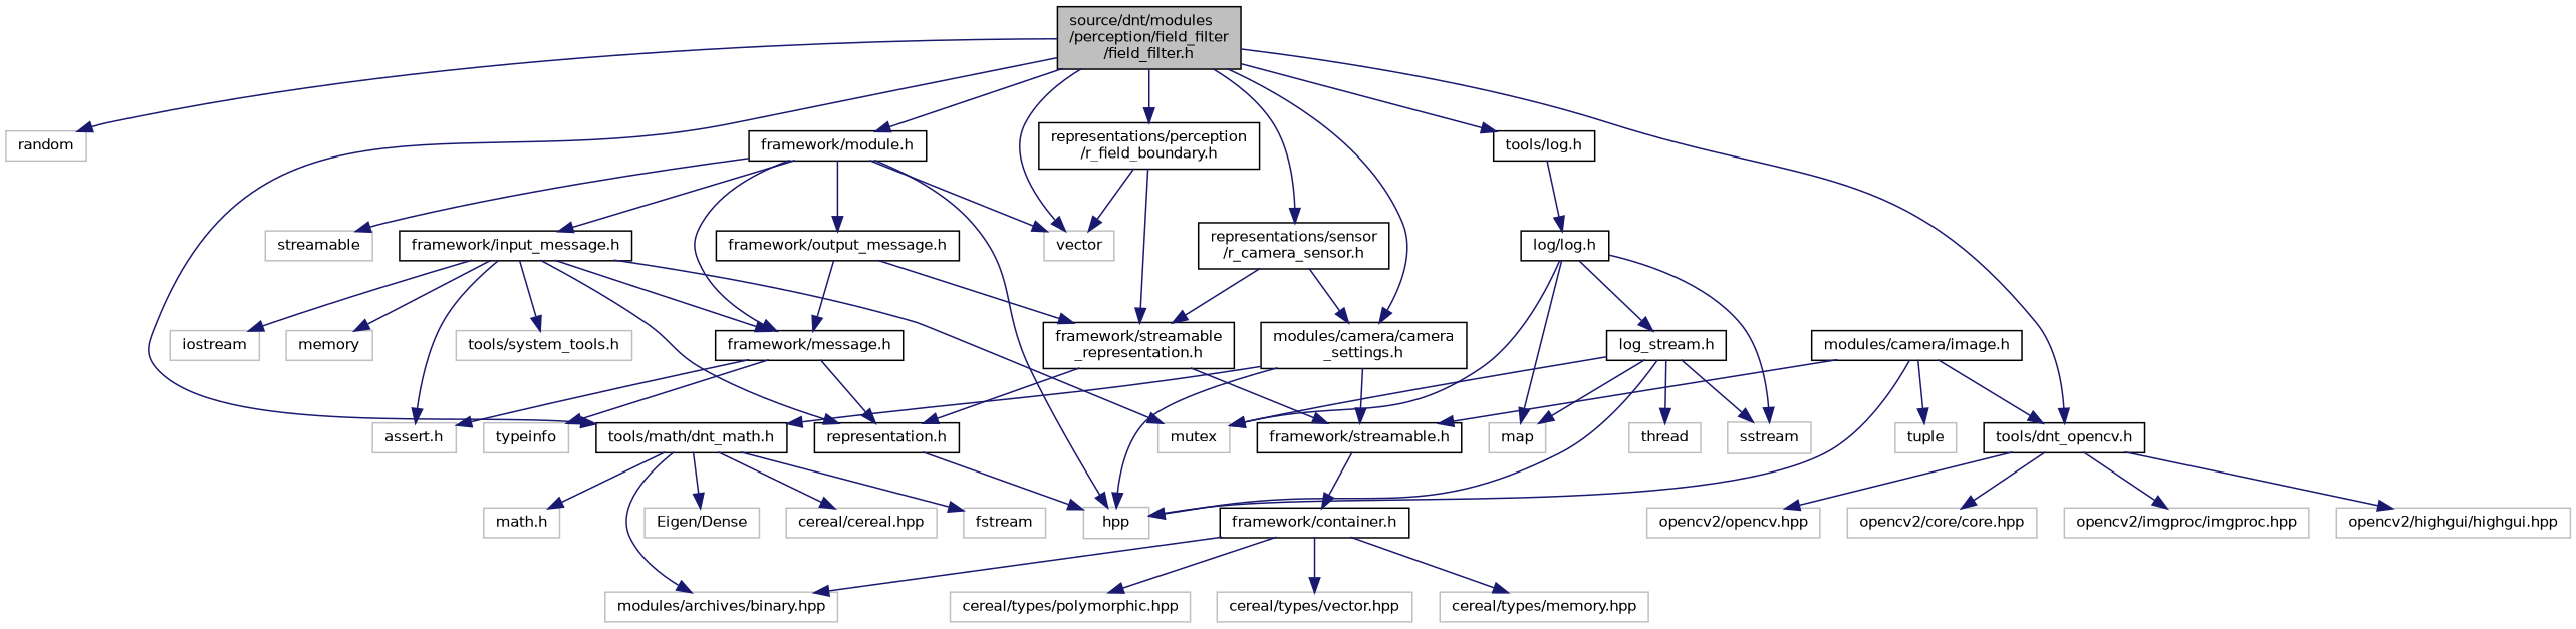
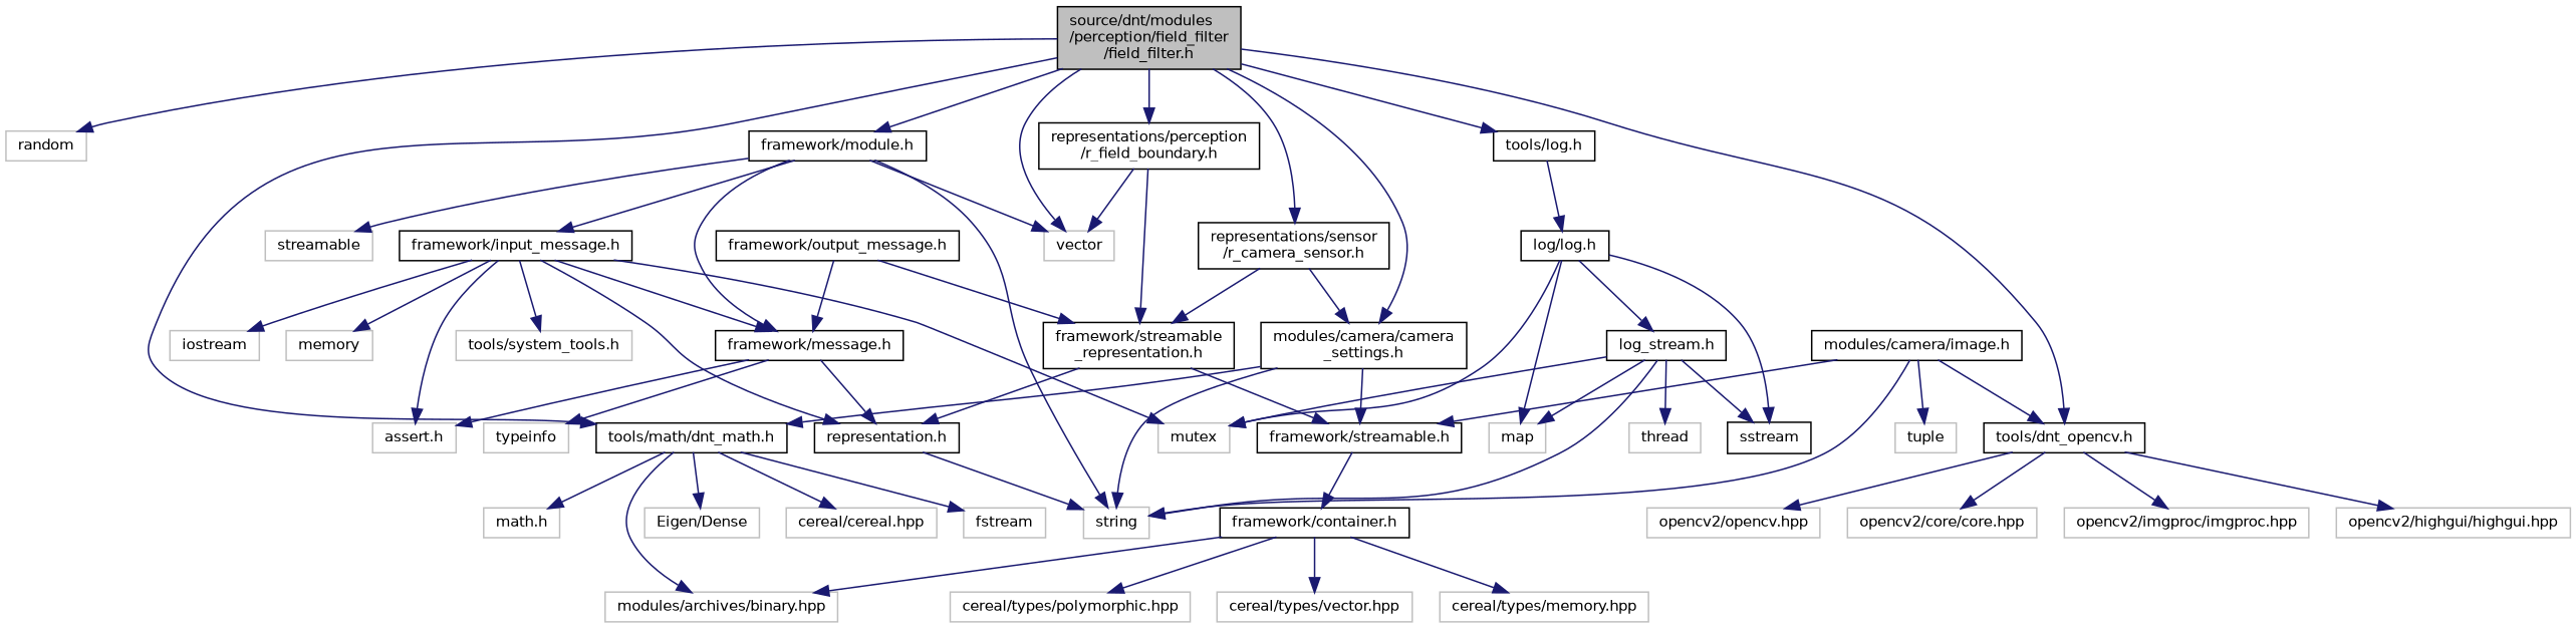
  digraph {
    node [color=grey75 fillcolor=white fontname=Helvetica fontsize=10 shape=record style=filled]
    edge [color=midnightblue fontname=Helvetica fontsize=10 labelfontname=Helvetica labelfontsize=10 style=solid]
    n1 [color=black fillcolor=grey75 fontcolor=black height=0.2 label="source/dnt/modules\l/perception/field_filter\l/field_filter.h" width=0.4]
    n2 [height=0.2 label=random width=0.4]
    n3 [height=0.2 label=vector width=0.4]
    n4 [color=black height=0.2 label="framework/module.h" width=0.4]
    n5 [color=black height=0.2 label="modules/camera/camera\l_settings.h" width=0.4]
    n6 [color=black height=0.2 label="tools/math/dnt_math.h" width=0.4]
    n7 [color=black height=0.2 label="representations/perception\l/r_field_boundary.h" width=0.4]
    n8 [color=black height=0.2 label="representations/sensor\l/r_camera_sensor.h" width=0.4]
    n9 [color=black height=0.2 label="tools/dnt_opencv.h" width=0.4]
    n10 [color=black height=0.2 label="tools/log.h" width=0.4]
-   n11 [height=0.2 label=hpp width=0.4]
+   n11 [height=0.2 label=string width=0.4]
    n12 [height=0.2 label=streamable width=0.4]
    n13 [color=black height=0.2 label="framework/message.h" width=0.4]
    n14 [color=black height=0.2 label="framework/input_message.h" width=0.4]
    n15 [color=black height=0.2 label="framework/output_message.h" width=0.4]
    n16 [color=black height=0.2 label="framework/streamable.h" width=0.4]
    n17 [height=0.2 label="modules/archives/binary.hpp" width=0.4]
    n18 [height=0.2 label="Eigen/Dense" width=0.4]
    n19 [height=0.2 label="cereal/cereal.hpp" width=0.4]
    n20 [height=0.2 label=fstream width=0.4]
    n21 [height=0.2 label="math.h" width=0.4]
    n22 [color=black height=0.2 label="framework/streamable\l_representation.h" width=0.4]
    n23 [height=0.2 label="opencv2/core/core.hpp" width=0.4]
    n24 [height=0.2 label="opencv2/imgproc/imgproc.hpp" width=0.4]
    n25 [height=0.2 label="opencv2/highgui/highgui.hpp" width=0.4]
    n26 [height=0.2 label="opencv2/opencv.hpp" width=0.4]
    n27 [color=black height=0.2 label="log/log.h" width=0.4]
    n28 [height=0.2 label=typeinfo width=0.4]
    n29 [height=0.2 label="assert.h" width=0.4]
    n30 [color=black height=0.2 label="representation.h" width=0.4]
    n31 [height=0.2 label=iostream width=0.4]
    n32 [height=0.2 label=memory width=0.4]
    n33 [height=0.2 label=mutex width=0.4]
    n34 [height=0.2 label="tools/system_tools.h" width=0.4]
    n35 [color=black height=0.2 label="framework/container.h" width=0.4]
    n36 [height=0.2 label="cereal/types/memory.hpp" width=0.4]
    n37 [height=0.2 label="cereal/types/polymorphic.hpp" width=0.4]
    n38 [height=0.2 label="cereal/types/vector.hpp" width=0.4]
    n39 [color=black height=0.2 label="modules/camera/image.h" width=0.4]
    n40 [height=0.2 label=tuple width=0.4]
    n41 [height=0.2 label=map width=0.4]
-   n42 [height=0.2 label=sstream width=0.4]
+   n42 [color=black height=0.2 label=sstream width=0.4]
    n43 [color=black height=0.2 label="log_stream.h" width=0.4]
    n44 [height=0.2 label=thread width=0.4]
    n1 -> n2
    n1 -> n3
    n1 -> n4
    n1 -> n5
    n1 -> n6
    n1 -> n7
    n1 -> n8
    n1 -> n9
    n1 -> n10
    n4 -> n3
    n4 -> n11
    n4 -> n12
    n4 -> n13
    n4 -> n14
-   n4 -> n15
    n5 -> n6
    n5 -> n11
    n5 -> n16
    n6 -> n17
    n6 -> n18
    n6 -> n19
    n6 -> n20
    n6 -> n21
    n7 -> n3
    n7 -> n22
    n8 -> n5
    n8 -> n22
    n9 -> n23
    n9 -> n24
    n9 -> n25
    n9 -> n26
    n10 -> n27
    n13 -> n28
    n13 -> n29
    n13 -> n30
    n14 -> n13
    n14 -> n29
    n14 -> n30
    n14 -> n31
    n14 -> n32
    n14 -> n33
    n14 -> n34
    n15 -> n13
    n15 -> n22
    n16 -> n35
    n22 -> n16
    n22 -> n30
    n27 -> n33
    n27 -> n41
    n27 -> n42
    n27 -> n43
    n30 -> n11
    n35 -> n17
    n35 -> n36
    n35 -> n37
    n35 -> n38
    n39 -> n9
    n39 -> n11
    n39 -> n16
    n39 -> n40
    n43 -> n11
    n43 -> n33
    n43 -> n41
    n43 -> n42
    n43 -> n44
  }
